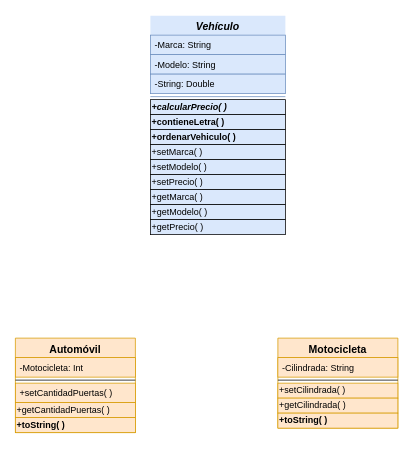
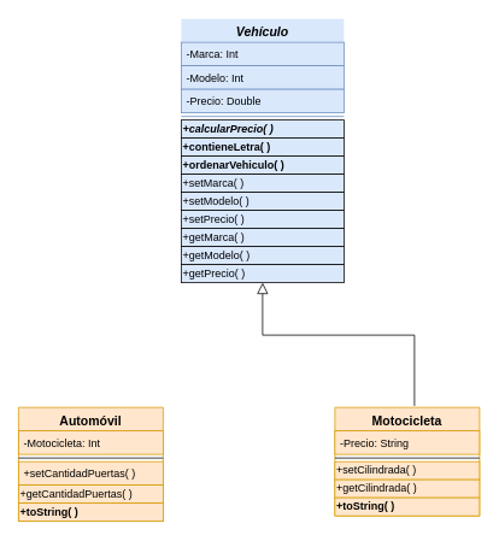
  <mxCell id="0" />
  <mxCell id="1" parent="0" />
+ <mxCell id="2" value="" style="endArrow=block;endSize=10;endFill=0;shadow=0;strokeWidth=1;rounded=0;edgeStyle=elbowEdgeStyle;elbow=vertical;exitX=0.55;exitY=-0.014;exitDx=0;exitDy=0;exitPerimeter=0;" parent="1" source="3" target="9" edge="1"><mxGeometry width="160" relative="1" as="geometry"><mxPoint x="270" y="350" as="sourcePoint" /><mxPoint x="170" y="261" as="targetPoint" /><Array as="points"><mxPoint x="420" y="370" /></Array></mxGeometry></mxCell>
  <mxCell id="3" value="Motocicleta" style="swimlane;fontStyle=1;align=center;verticalAlign=top;childLayout=stackLayout;horizontal=1;startSize=26;horizontalStack=0;resizeParent=1;resizeLast=0;collapsible=1;marginBottom=0;rounded=0;shadow=0;strokeWidth=1;fillColor=#ffe6cc;strokeColor=#d79b00;fontSize=14;" vertex="1" parent="1"><mxGeometry x="370" y="450" width="160" height="120" as="geometry"><mxRectangle x="130" y="380" width="160" height="26" as="alternateBounds" /></mxGeometry></mxCell>
- <mxCell id="4" value="-Cilindrada: String" style="text;align=left;verticalAlign=top;spacingLeft=4;spacingRight=4;overflow=hidden;rotatable=0;points=[[0,0.5],[1,0.5]];portConstraint=eastwest;fillColor=#ffe6cc;strokeColor=#d79b00;" vertex="1" parent="3"><mxGeometry y="26" width="160" height="26" as="geometry" /></mxCell>
+ <mxCell id="4" value="-Precio: String" style="text;align=left;verticalAlign=top;spacingLeft=4;spacingRight=4;overflow=hidden;rotatable=0;points=[[0,0.5],[1,0.5]];portConstraint=eastwest;fillColor=#ffe6cc;strokeColor=#d79b00;" vertex="1" parent="3"><mxGeometry y="26" width="160" height="26" as="geometry" /></mxCell>
  <mxCell id="5" value="" style="line;html=1;strokeWidth=1;align=left;verticalAlign=middle;spacingTop=-1;spacingLeft=3;spacingRight=3;rotatable=0;labelPosition=right;points=[];portConstraint=eastwest;" vertex="1" parent="3"><mxGeometry y="52" width="160" height="8" as="geometry" /></mxCell>
  <mxCell id="6" value="+setCilindrada( )" style="text;html=1;strokeColor=#d79b00;fillColor=#ffe6cc;align=left;verticalAlign=middle;whiteSpace=wrap;rounded=0;" vertex="1" parent="3"><mxGeometry y="60" width="160" height="20" as="geometry" /></mxCell>
  <mxCell id="7" value="+getCilindrada( )" style="text;html=1;strokeColor=#d79b00;fillColor=#ffe6cc;align=left;verticalAlign=middle;whiteSpace=wrap;rounded=0;" vertex="1" parent="3"><mxGeometry y="80" width="160" height="20" as="geometry" /></mxCell>
  <mxCell id="8" value="&lt;b&gt;+toString( )&lt;/b&gt;" style="text;html=1;strokeColor=#d79b00;fillColor=#ffe6cc;align=left;verticalAlign=middle;whiteSpace=wrap;rounded=0;" vertex="1" parent="3"><mxGeometry y="100" width="160" height="20" as="geometry" /></mxCell>
  <mxCell id="9" value="Vehículo" style="swimlane;fontStyle=3;align=center;verticalAlign=top;childLayout=stackLayout;horizontal=1;startSize=26;horizontalStack=0;resizeParent=1;resizeLast=0;collapsible=1;marginBottom=0;rounded=0;shadow=0;strokeWidth=1;swimlaneFillColor=#ffffff;fillColor=#dae8fc;glass=0;sketch=0;strokeColor=none;fontSize=14;" parent="1" vertex="1"><mxGeometry x="200" y="20" width="180" height="292" as="geometry"><mxRectangle x="340" y="30" width="160" height="26" as="alternateBounds" /></mxGeometry></mxCell>
- <mxCell id="10" value="-Marca: String" style="text;align=left;verticalAlign=top;spacingLeft=4;spacingRight=4;overflow=hidden;rotatable=0;points=[[0,0.5],[1,0.5]];portConstraint=eastwest;fillColor=#dae8fc;strokeColor=#6c8ebf;rounded=0;glass=0;shadow=0;sketch=0;" parent="9" vertex="1"><mxGeometry y="26" width="180" height="26" as="geometry" /></mxCell>
- <mxCell id="11" value="-Modelo: String" style="text;align=left;verticalAlign=top;spacingLeft=4;spacingRight=4;overflow=hidden;rotatable=0;points=[[0,0.5],[1,0.5]];portConstraint=eastwest;rounded=0;shadow=0;html=0;fillColor=#dae8fc;strokeColor=#6c8ebf;glass=0;" parent="9" vertex="1"><mxGeometry y="52" width="180" height="26" as="geometry" /></mxCell>
- <mxCell id="12" value="-String: Double" style="text;align=left;verticalAlign=top;spacingLeft=4;spacingRight=4;overflow=hidden;rotatable=0;points=[[0,0.5],[1,0.5]];portConstraint=eastwest;rounded=0;shadow=0;html=0;fillColor=#dae8fc;strokeColor=#6c8ebf;glass=0;" parent="9" vertex="1"><mxGeometry y="78" width="180" height="26" as="geometry" /></mxCell>
+ <mxCell id="10" value="-Marca: Int" style="text;align=left;verticalAlign=top;spacingLeft=4;spacingRight=4;overflow=hidden;rotatable=0;points=[[0,0.5],[1,0.5]];portConstraint=eastwest;fillColor=#dae8fc;strokeColor=#6c8ebf;rounded=0;glass=0;shadow=0;sketch=0;" parent="9" vertex="1"><mxGeometry y="26" width="180" height="26" as="geometry" /></mxCell>
+ <mxCell id="11" value="-Modelo: Int" style="text;align=left;verticalAlign=top;spacingLeft=4;spacingRight=4;overflow=hidden;rotatable=0;points=[[0,0.5],[1,0.5]];portConstraint=eastwest;rounded=0;shadow=0;html=0;fillColor=#dae8fc;strokeColor=#6c8ebf;glass=0;" parent="9" vertex="1"><mxGeometry y="52" width="180" height="26" as="geometry" /></mxCell>
+ <mxCell id="12" value="-Precio: Double" style="text;align=left;verticalAlign=top;spacingLeft=4;spacingRight=4;overflow=hidden;rotatable=0;points=[[0,0.5],[1,0.5]];portConstraint=eastwest;rounded=0;shadow=0;html=0;fillColor=#dae8fc;strokeColor=#6c8ebf;glass=0;" parent="9" vertex="1"><mxGeometry y="78" width="180" height="26" as="geometry" /></mxCell>
  <mxCell id="13" value="" style="line;html=1;strokeWidth=1;align=left;verticalAlign=middle;spacingTop=-1;spacingLeft=3;spacingRight=3;rotatable=0;labelPosition=right;points=[];portConstraint=eastwest;fillColor=#dae8fc;strokeColor=#6c8ebf;" parent="9" vertex="1"><mxGeometry y="104" width="180" height="8" as="geometry" /></mxCell>
  <mxCell id="14" value="&lt;i&gt;&lt;b&gt;+calcularPrecio( )&lt;/b&gt;&lt;/i&gt;" style="text;html=1;fillColor=#dae8fc;align=left;verticalAlign=middle;whiteSpace=wrap;rounded=0;strokeColor=#000000;" vertex="1" parent="9"><mxGeometry y="112" width="180" height="20" as="geometry" /></mxCell>
  <mxCell id="15" value="&lt;b&gt;+contieneLetra( )&lt;/b&gt;" style="text;html=1;fillColor=#dae8fc;align=left;verticalAlign=middle;whiteSpace=wrap;rounded=0;strokeColor=#000000;" vertex="1" parent="9"><mxGeometry y="132" width="180" height="20" as="geometry" /></mxCell>
  <mxCell id="16" value="&lt;b&gt;+ordenarVehiculo( )&lt;/b&gt;" style="text;html=1;fillColor=#dae8fc;align=left;verticalAlign=middle;whiteSpace=wrap;rounded=0;strokeColor=#000000;" vertex="1" parent="9"><mxGeometry y="152" width="180" height="20" as="geometry" /></mxCell>
  <mxCell id="17" value="+setMarca( )" style="text;html=1;align=left;verticalAlign=middle;whiteSpace=wrap;rounded=0;fillColor=#dae8fc;strokeColor=#000000;" vertex="1" parent="9"><mxGeometry y="172" width="180" height="20" as="geometry" /></mxCell>
  <mxCell id="18" value="+setModelo( )" style="text;html=1;fillColor=#dae8fc;align=left;verticalAlign=middle;whiteSpace=wrap;rounded=0;strokeColor=#000000;" vertex="1" parent="9"><mxGeometry y="192" width="180" height="20" as="geometry" /></mxCell>
  <mxCell id="19" value="+setPrecio( )" style="text;html=1;fillColor=#dae8fc;align=left;verticalAlign=middle;whiteSpace=wrap;rounded=0;shadow=0;strokeColor=#000000;" vertex="1" parent="9"><mxGeometry y="212" width="180" height="20" as="geometry" /></mxCell>
  <mxCell id="20" value="+getMarca( )" style="text;html=1;fillColor=#dae8fc;align=left;verticalAlign=middle;whiteSpace=wrap;rounded=0;strokeColor=#000000;" vertex="1" parent="9"><mxGeometry y="232" width="180" height="20" as="geometry" /></mxCell>
  <mxCell id="21" value="+getModelo( )" style="text;html=1;fillColor=#dae8fc;align=left;verticalAlign=middle;whiteSpace=wrap;rounded=0;strokeColor=#000000;" vertex="1" parent="9"><mxGeometry y="252" width="180" height="20" as="geometry" /></mxCell>
  <mxCell id="22" value="+getPrecio( )" style="text;html=1;fillColor=#dae8fc;align=left;verticalAlign=middle;whiteSpace=wrap;rounded=0;strokeColor=#000000;" vertex="1" parent="9"><mxGeometry y="272" width="180" height="20" as="geometry" /></mxCell>
  <mxCell id="23" value="Automóvil" style="swimlane;fontStyle=1;align=center;verticalAlign=top;childLayout=stackLayout;horizontal=1;startSize=26;horizontalStack=0;resizeParent=1;resizeLast=0;collapsible=1;marginBottom=0;rounded=0;shadow=0;strokeWidth=1;fillColor=#ffe6cc;strokeColor=#d79b00;fontSize=14;" parent="1" vertex="1"><mxGeometry x="20" y="450" width="160" height="126" as="geometry"><mxRectangle x="130" y="380" width="160" height="26" as="alternateBounds" /></mxGeometry></mxCell>
  <mxCell id="24" value="-Motocicleta: Int" style="text;align=left;verticalAlign=top;spacingLeft=4;spacingRight=4;overflow=hidden;rotatable=0;points=[[0,0.5],[1,0.5]];portConstraint=eastwest;fillColor=#ffe6cc;strokeColor=#d79b00;" parent="23" vertex="1"><mxGeometry y="26" width="160" height="26" as="geometry" /></mxCell>
  <mxCell id="25" value="" style="line;html=1;strokeWidth=1;align=left;verticalAlign=middle;spacingTop=-1;spacingLeft=3;spacingRight=3;rotatable=0;labelPosition=right;points=[];portConstraint=eastwest;" parent="23" vertex="1"><mxGeometry y="52" width="160" height="8" as="geometry" /></mxCell>
  <mxCell id="26" value="+setCantidadPuertas( )" style="text;align=left;verticalAlign=top;spacingLeft=4;spacingRight=4;overflow=hidden;rotatable=0;points=[[0,0.5],[1,0.5]];portConstraint=eastwest;fontStyle=0;fillColor=#ffe6cc;strokeColor=#d79b00;" parent="23" vertex="1"><mxGeometry y="60" width="160" height="26" as="geometry" /></mxCell>
  <mxCell id="27" value="+getCantidadPuertas( )" style="text;html=1;strokeColor=#d79b00;fillColor=#ffe6cc;align=left;verticalAlign=middle;whiteSpace=wrap;rounded=0;" vertex="1" parent="23"><mxGeometry y="86" width="160" height="20" as="geometry" /></mxCell>
  <mxCell id="28" value="&lt;b&gt;+toString( )&lt;/b&gt;" style="text;html=1;strokeColor=#d79b00;fillColor=#ffe6cc;align=left;verticalAlign=middle;whiteSpace=wrap;rounded=0;" vertex="1" parent="23"><mxGeometry y="106" width="160" height="20" as="geometry" /></mxCell>
